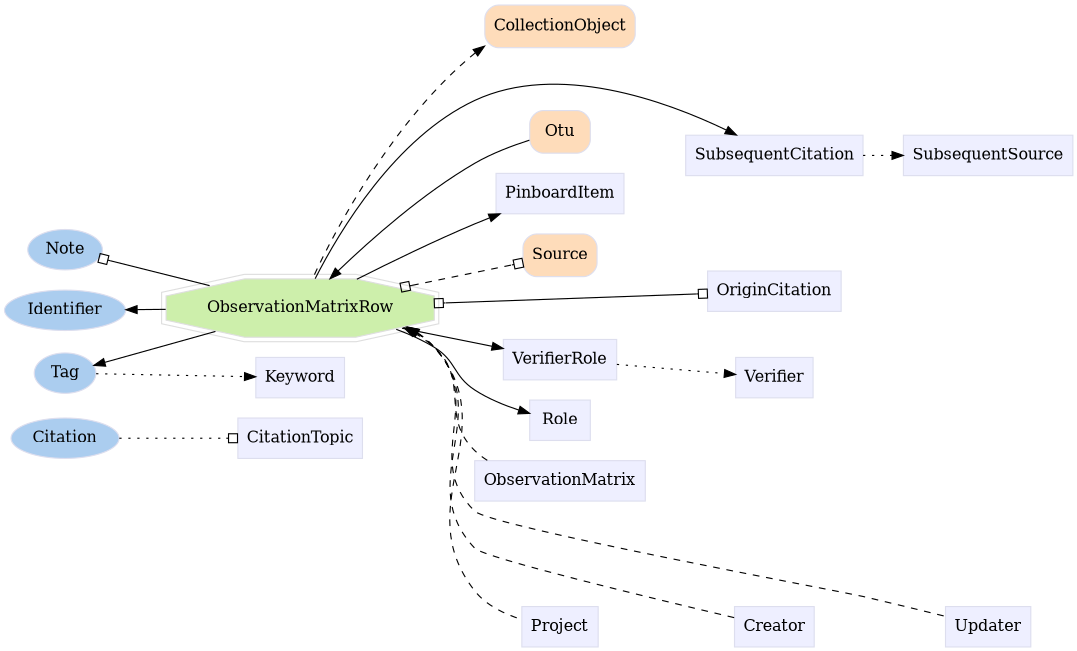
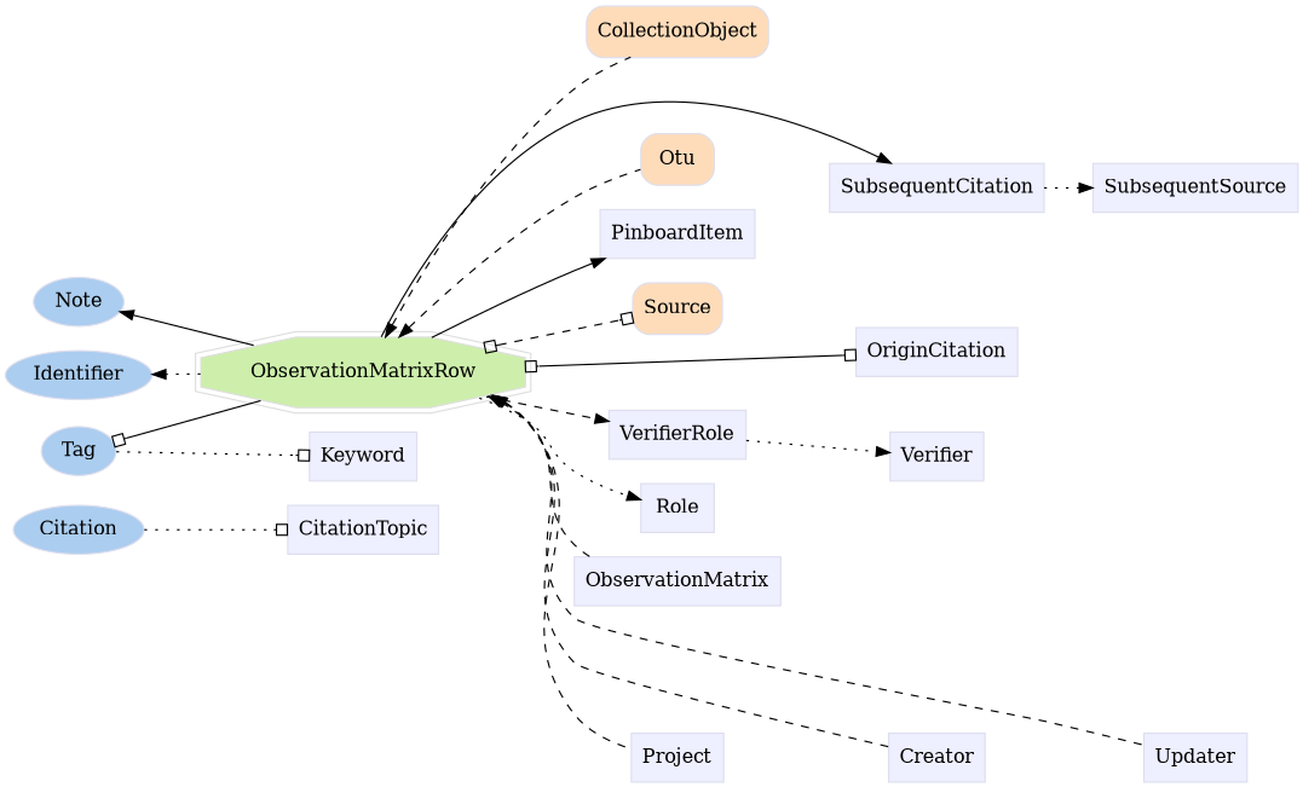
  digraph {
    rankdir=LR
    node [color="#dddeee" fillcolor="#eeefff" group=supporting shape=box style=filled]
    n1 [fillcolor="#abcdef" group=annotator height=0.5 label=Citation shape=oval width=1.0832]
    n2 [fillcolor="#abcdef" group=annotator height=0.5 label=Identifier shape=oval width=1.1916]
    n3 [fillcolor="#abcdef" group=annotator height=0.5 label=Tag shape=oval width=0.75]
    n4 [fillcolor="#abcdef" group=annotator height=0.5 label=Note shape=oval width=0.77632]
    n5 [fillcolor="#fedcba" group=core height=0.51389 label=Source shape=Mrecord width=0.75]
    n6 [fillcolor="#fedcba" group=core height=0.51389 label=CollectionObject shape=Mrecord width=1.5139]
    n7 [fillcolor="#fedcba" group=core height=0.51389 label=Otu shape=Mrecord width=0.75]
    n8 [color="#dedede" fillcolor="#cdefab" group=target height=0.61111 label=ObservationMatrixRow shape=doubleoctagon width=2.9642]
    n9 [height=0.5 label=CitationTopic width=1.2778]
    n10 [height=0.5 label=Keyword width=0.93056]
    n11 [height=0.5 label=PinboardItem width=1.2639]
    n12 [height=0.5 label=Role width=0.75]
    n13 [height=0.5 label=SubsequentCitation width=1.6944]
    n14 [height=0.5 label=SubsequentSource width=1.6111]
    n15 [height=0.5 label=VerifierRole width=1.1528]
    n16 [height=0.5 label=Verifier width=0.79167]
    n17 [height=0.5 label=Creator width=0.79167]
    n18 [height=0.5 label=ObservationMatrix width=1.6667]
    n19 [height=0.5 label=Project width=0.76389]
    n20 [height=0.5 label=Updater width=0.83333]
    n21 [height=0.5 label=OriginCitation width=1.3194]
    subgraph sub_1 {
      rank=min
      n1
      n2
      n3
      n4
    }
    subgraph sub_2 {
      n5
      n6
      n7
    }
    subgraph sub_3 {
      n8
      n9
      n10
      n11
      n12
      n13
      n14
      n15
      n16
      n17
      n18
      n19
      n20
      n21
    }
    n1 -> n9 [arrowhead=obox style=dotted]
-   n3 -> n10 [style=dotted]
+   n3 -> n10 [style=dotted arrowhead=obox]
    n5 -> n13 [style=invis]
    n5 -> n21 [style=invis]
-   n8 -> n2
-   n8 -> n3
-   n8 -> n4 [arrowhead=obox]
+   n8 -> n2 [style=dotted]
+   n8 -> n3 [arrowhead=obox]
+   n8 -> n4
    n8 -> n5 [arrowhead=obox arrowtail=obox dir=both style=dashed]
-   n6 -> n8 [dir=back style=dashed]
-   n8 -> n7 [dir=back style=solid]
+   n8 -> n6 [dir=back style=dashed]
+   n8 -> n7 [dir=back style=dashed]
    n8 -> n11
-   n8 -> n12
+   n8 -> n12 [style=dotted]
    n8 -> n13
-   n8 -> n15
+   n8 -> n15 [style=dashed]
    n8 -> n17 [dir=back style=dashed]
    n8 -> n18 [dir=back style=dashed]
    n8 -> n19 [dir=back style=dashed]
    n8 -> n20 [dir=back style=dashed]
    n8 -> n21 [arrowhead=obox arrowtail=obox dir=both]
    n12 -> n16 [style=invis]
    n13 -> n14 [style=dotted]
    n15 -> n16 [style=dotted]
    n17 -> n20 [style=invis]
    n19 -> n17 [style=invis]
  }
